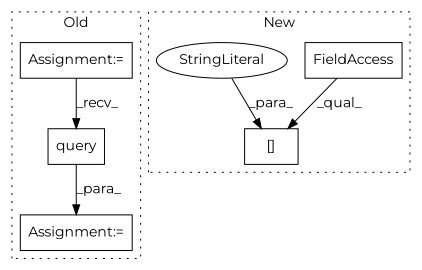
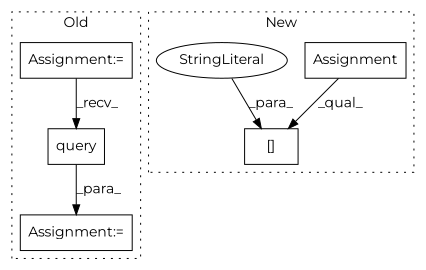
  digraph {
    fontname=Montserrat
    node [a=7 l=2 shape=box fontname=Montserrat]
    edge [fontname=Montserrat]
    n1 [a=32 l="6,1" label=query s="8364,8392"]
    n2 [label="Assignment:=" s=8345]
    n3 [label="Assignment:=" s=7086]
    n4 [a=2 l="7,1" label="[]" s="7284,7299"]
-   n5 [a=22 l=6 label=FieldAccess s=7284]
+   n5 [a=22 l=6 label=Assignment s=7284]
    n6 [a=45 l=8 label=StringLiteral s=7291 shape=ellipse]
    subgraph cluster_1 {
      label=Old
      style=dotted
      n1
      n2
      n3
    }
    subgraph cluster_2 {
      label=New
      style=dotted
      n4
      n5
      n6
    }
    n1 -> n2 [label=_para_]
    n3 -> n1 [label=_recv_]
    n5 -> n4 [label=_qual_]
    n6 -> n4 [label=_para_]
  }
